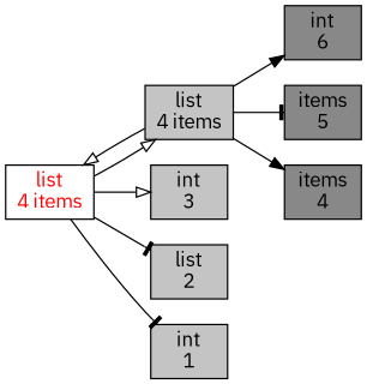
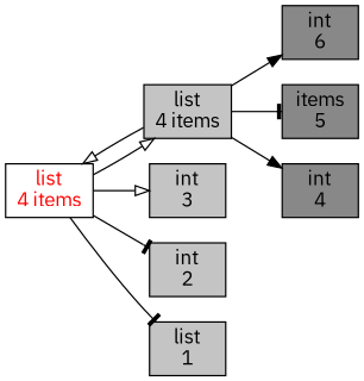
  digraph {
    fontname="IBM Plex Sans"
    rankdir=LR
    node [fillcolor="0,0,0.766667" fontname="IBM Plex Sans" shape=box style=filled]
    edge [arrowhead=onormal fontname="IBM Plex Sans"]
    n1 [fillcolor="0,0,1" fontcolor=red label="list\n4 items"]
    n2 [label="list\n4 items"]
    n3 [label="int\n3"]
-   n4 [label="list\n2"]
-   n5 [label="int\n1"]
+   n4 [label="int\n2"]
+   n5 [label="list\n1"]
    n6 [fillcolor="0,0,0.533333" label="int\n6"]
    n7 [fillcolor="0,0,0.533333" label="items\n5"]
-   n8 [fillcolor="0,0,0.533333" label="items\n4"]
+   n8 [fillcolor="0,0,0.533333" label="int\n4"]
    n1 -> n2
    n1 -> n3
    n1 -> n4 [arrowhead=tee]
    n1 -> n5 [arrowhead=tee]
    n2 -> n1
    n2 -> n6 [arrowhead=normal]
    n2 -> n7 [arrowhead=tee]
    n2 -> n8 [arrowhead=normal]
  }
